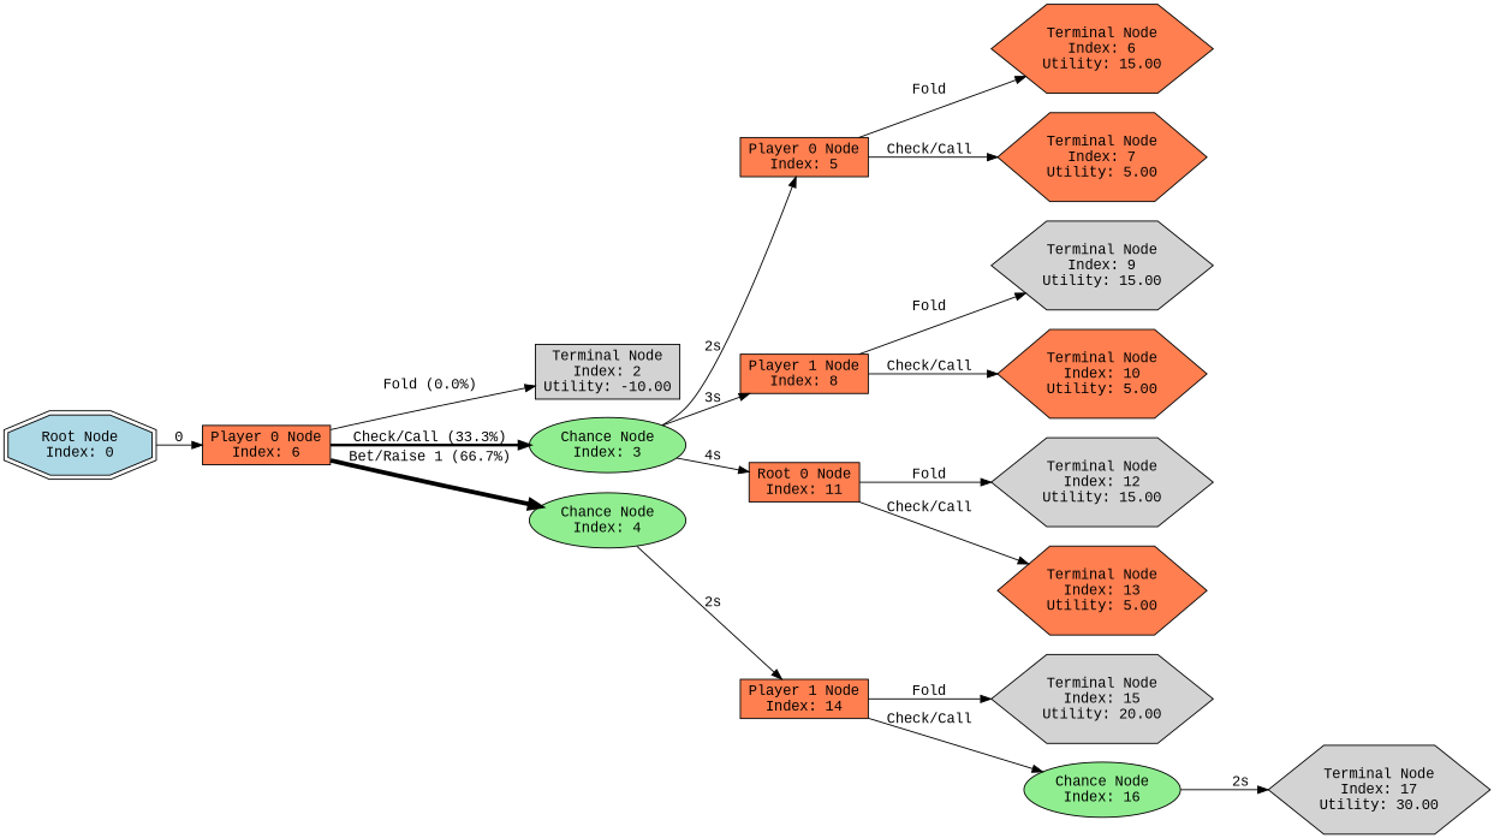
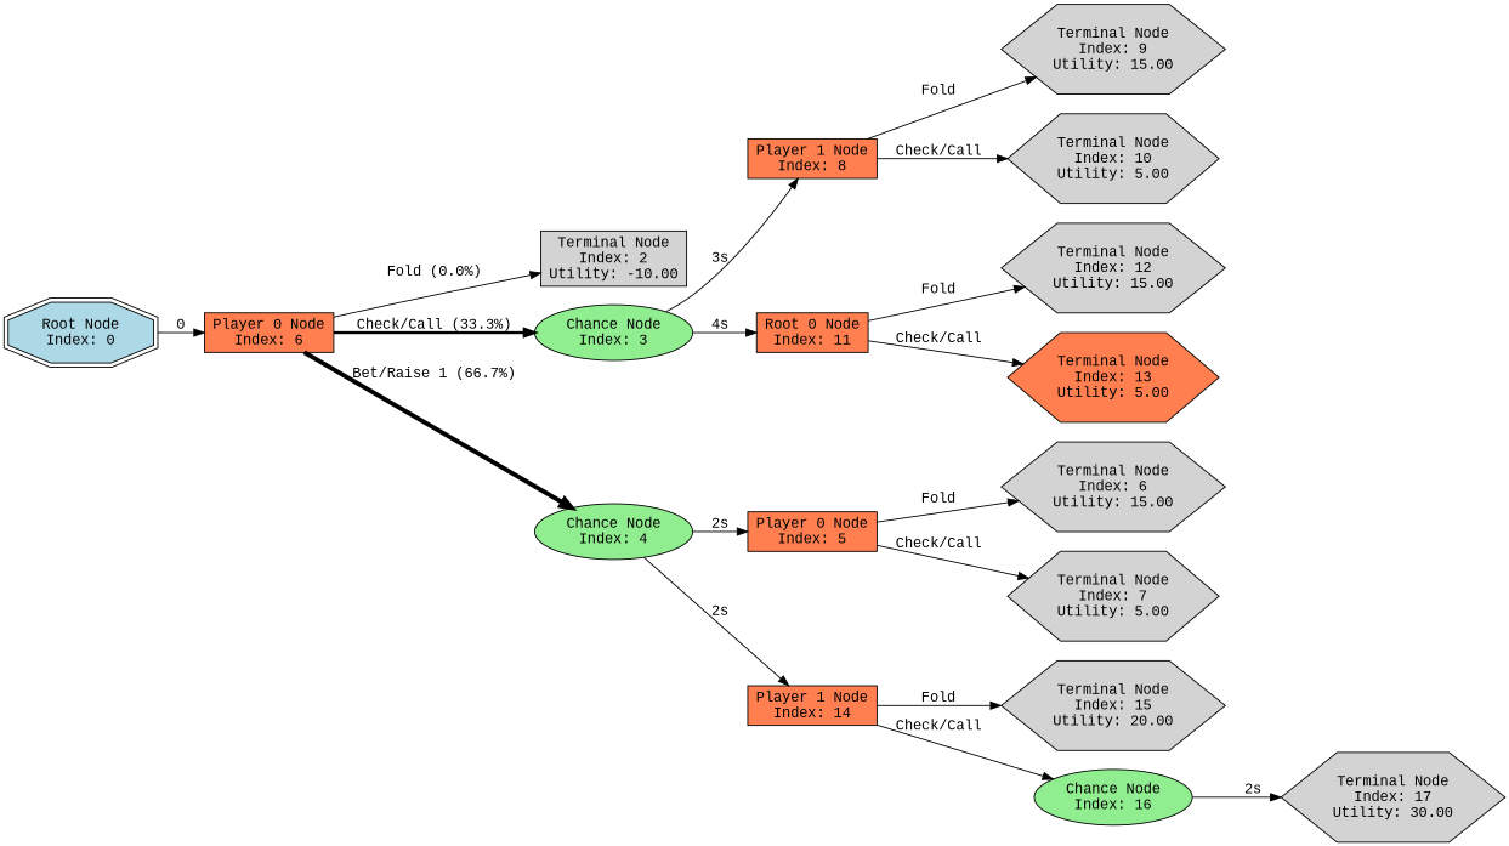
  digraph {
    fontname="Liberation Mono"
    rankdir=LR
    node [fillcolor=lightgrey fontname="Liberation Mono" shape=hexagon style=filled]
    edge [fontname="Liberation Mono"]
    n1 [fillcolor=lightblue label="Root Node\nIndex: 0" shape=doubleoctagon]
    n2 [fillcolor=coral label="Player 0 Node\nIndex: 6" shape=box]
    n3 [label="Terminal Node\nIndex: 2\nUtility: -10.00" shape=box]
    n4 [fillcolor=lightgreen label="Chance Node\nIndex: 3" shape=ellipse]
    n5 [fillcolor=lightgreen label="Chance Node\nIndex: 4" shape=ellipse]
    n6 [fillcolor=coral label="Player 0 Node\nIndex: 5" shape=box]
    n7 [fillcolor=coral label="Player 1 Node\nIndex: 8" shape=box]
    n8 [fillcolor=coral label="Root 0 Node\nIndex: 11" shape=box]
    n9 [fillcolor=coral label="Player 1 Node\nIndex: 14" shape=box]
-   n10 [fillcolor=coral label="Terminal Node\nIndex: 6\nUtility: 15.00"]
-   n11 [fillcolor=coral label="Terminal Node\nIndex: 7\nUtility: 5.00"]
+   n10 [label="Terminal Node\nIndex: 6\nUtility: 15.00"]
+   n11 [label="Terminal Node\nIndex: 7\nUtility: 5.00"]
    n12 [label="Terminal Node\nIndex: 9\nUtility: 15.00"]
-   n13 [fillcolor=coral label="Terminal Node\nIndex: 10\nUtility: 5.00"]
+   n13 [label="Terminal Node\nIndex: 10\nUtility: 5.00"]
    n14 [label="Terminal Node\nIndex: 12\nUtility: 15.00"]
    n15 [fillcolor=coral label="Terminal Node\nIndex: 13\nUtility: 5.00"]
    n16 [label="Terminal Node\nIndex: 15\nUtility: 20.00"]
    n17 [fillcolor=lightgreen label="Chance Node\nIndex: 16" shape=ellipse]
    n18 [label="Terminal Node\nIndex: 17\nUtility: 30.00"]
    n1 -> n2 [label=0]
    n2 -> n3 [label="Fold (0.0%)" penwidth=1]
    n2 -> n4 [label="Check/Call (33.3%)" penwidth=2.6666667]
    n2 -> n5 [label="Bet/Raise 1 (66.7%)" penwidth=4.3333335]
-   n4 -> n6 [label="2s"]
+   n5 -> n6 [label="2s"]
    n4 -> n7 [label="3s"]
    n4 -> n8 [label="4s"]
    n5 -> n9 [label="2s"]
    n6 -> n10 [label=Fold]
    n6 -> n11 [label="Check/Call"]
    n7 -> n12 [label=Fold]
    n7 -> n13 [label="Check/Call"]
    n8 -> n14 [label=Fold]
    n8 -> n15 [label="Check/Call"]
    n9 -> n16 [label=Fold]
    n9 -> n17 [label="Check/Call"]
    n17 -> n18 [label="2s"]
  }
